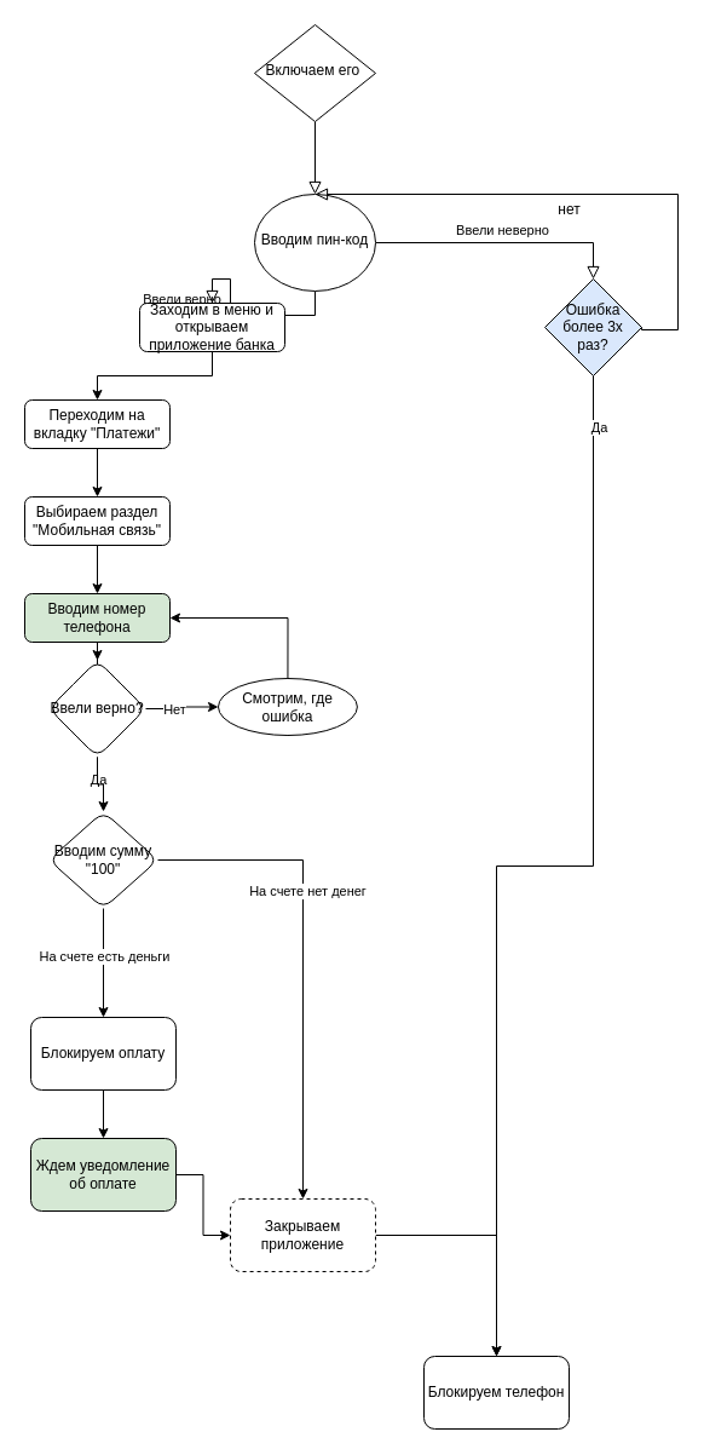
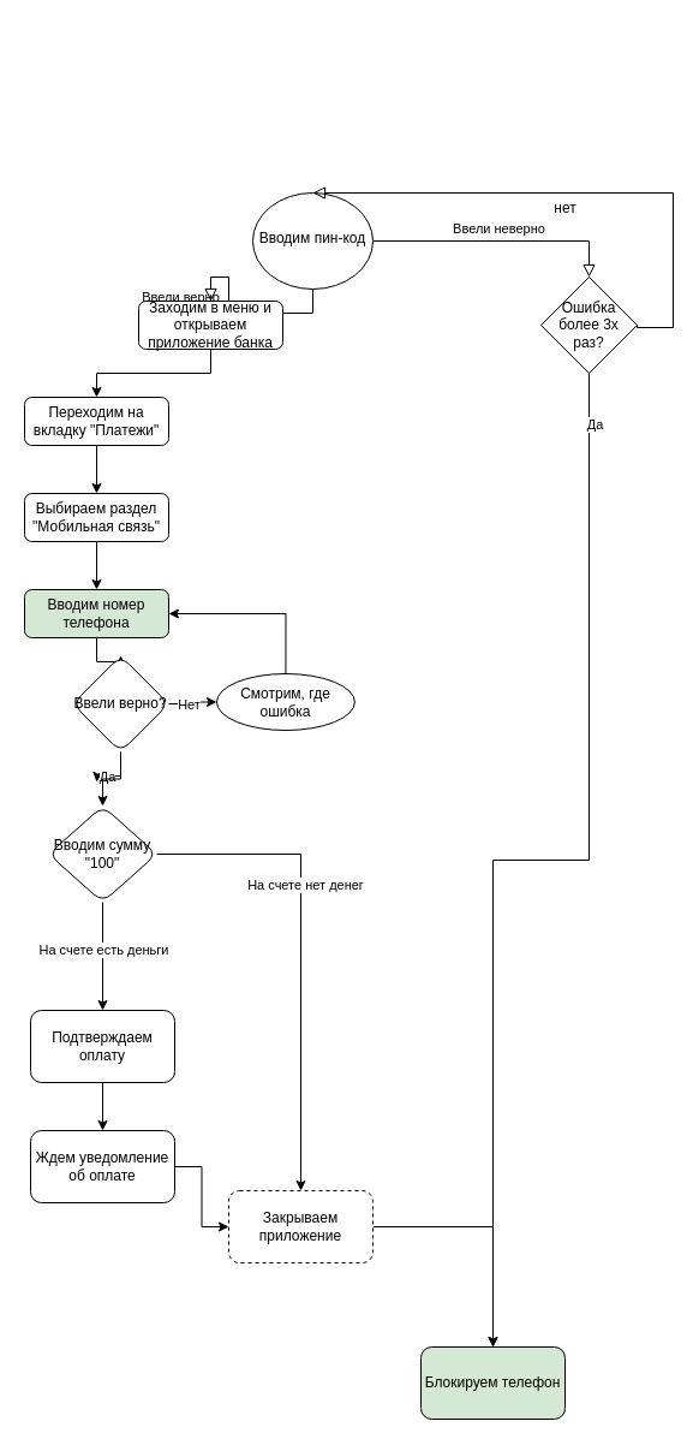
  <mxCell id="0" />
  <mxCell id="1" parent="0" />
- <mxCell id="2" value="" style="rounded=0;html=1;jettySize=auto;orthogonalLoop=1;fontSize=11;endArrow=block;endFill=0;endSize=8;strokeWidth=1;shadow=0;labelBackgroundColor=none;edgeStyle=orthogonalEdgeStyle;" parent="1" source="3" target="6" edge="1"><mxGeometry y="20" relative="1" as="geometry"><mxPoint as="offset" /></mxGeometry></mxCell>
- <mxCell id="3" value="Включаем его&amp;nbsp;" style="rhombus;whiteSpace=wrap;html=1;shadow=0;fontFamily=Helvetica;fontSize=12;align=center;strokeWidth=1;spacing=6;spacingTop=-4;" parent="1" vertex="1"><mxGeometry x="210" y="20" width="100" height="80" as="geometry" /></mxCell>
  <mxCell id="4" value="Ввели верно" style="rounded=0;html=1;jettySize=auto;orthogonalLoop=1;fontSize=11;endArrow=block;endFill=0;endSize=8;strokeWidth=1;shadow=0;labelBackgroundColor=none;edgeStyle=orthogonalEdgeStyle;" parent="1" source="6" target="8" edge="1"><mxGeometry x="0.333" y="40" relative="1" as="geometry"><mxPoint as="offset" /></mxGeometry></mxCell>
  <mxCell id="5" value="Ввели неверно" style="edgeStyle=orthogonalEdgeStyle;rounded=0;html=1;jettySize=auto;orthogonalLoop=1;fontSize=11;endArrow=block;endFill=0;endSize=8;strokeWidth=1;shadow=0;labelBackgroundColor=none;" parent="1" source="6" target="11" edge="1"><mxGeometry y="10" relative="1" as="geometry"><mxPoint as="offset" /><mxPoint x="440" y="250" as="targetPoint" /><Array as="points"><mxPoint x="490" y="200" /></Array></mxGeometry></mxCell>
  <mxCell id="6" value="Вводим пин-код" style="ellipse;whiteSpace=wrap;html=1;shadow=0;fontFamily=Helvetica;fontSize=12;align=center;strokeWidth=1;spacing=6;spacingTop=-4;" parent="1" vertex="1"><mxGeometry x="210" y="160" width="100" height="80" as="geometry" /></mxCell>
  <mxCell id="7" value="" style="edgeStyle=orthogonalEdgeStyle;rounded=0;orthogonalLoop=1;jettySize=auto;html=1;" edge="1" parent="1" source="8" target="15"><mxGeometry relative="1" as="geometry" /></mxCell>
  <mxCell id="8" value="Заходим в меню и открываем приложение банка" style="rounded=1;whiteSpace=wrap;html=1;fontSize=12;glass=0;strokeWidth=1;shadow=0;" parent="1" vertex="1"><mxGeometry x="115" y="250" width="120" height="40" as="geometry" /></mxCell>
  <mxCell id="9" style="edgeStyle=orthogonalEdgeStyle;rounded=0;orthogonalLoop=1;jettySize=auto;html=1;" edge="1" parent="1" source="11" target="39"><mxGeometry relative="1" as="geometry" /></mxCell>
  <mxCell id="10" value="Да" style="edgeLabel;html=1;align=center;verticalAlign=middle;resizable=0;points=[];" vertex="1" connectable="0" parent="9"><mxGeometry x="-0.906" y="4" relative="1" as="geometry"><mxPoint as="offset" /></mxGeometry></mxCell>
- <mxCell id="11" value="Ошибка более 3х раз?" style="rhombus;whiteSpace=wrap;html=1;fillColor=#dae8fc;" vertex="1" parent="1"><mxGeometry x="450" y="230" width="80" height="80" as="geometry" /></mxCell>
+ <mxCell id="11" value="Ошибка более 3х раз?" style="rhombus;whiteSpace=wrap;html=1;" vertex="1" parent="1"><mxGeometry x="450" y="230" width="80" height="80" as="geometry" /></mxCell>
  <mxCell id="12" value="&amp;nbsp;" style="edgeStyle=orthogonalEdgeStyle;rounded=0;html=1;jettySize=auto;orthogonalLoop=1;fontSize=11;endArrow=block;endFill=0;endSize=8;strokeWidth=1;shadow=0;labelBackgroundColor=none;entryX=0.5;entryY=0;entryDx=0;entryDy=0;exitX=1;exitY=0.5;exitDx=0;exitDy=0;" edge="1" parent="1" source="11" target="6"><mxGeometry y="10" relative="1" as="geometry"><mxPoint as="offset" /><mxPoint x="560" y="270" as="sourcePoint" /><mxPoint x="270" y="160" as="targetPoint" /><Array as="points"><mxPoint x="530" y="272" /><mxPoint x="560" y="272" /><mxPoint x="560" y="160" /></Array></mxGeometry></mxCell>
  <mxCell id="13" value="нет" style="text;html=1;align=center;verticalAlign=middle;resizable=0;points=[];autosize=1;strokeColor=none;fillColor=none;" vertex="1" parent="1"><mxGeometry x="450" y="158" width="40" height="30" as="geometry" /></mxCell>
  <mxCell id="14" value="" style="edgeStyle=orthogonalEdgeStyle;rounded=0;orthogonalLoop=1;jettySize=auto;html=1;" edge="1" parent="1" source="15" target="17"><mxGeometry relative="1" as="geometry" /></mxCell>
  <mxCell id="15" value="Переходим на вкладку &quot;Платежи&quot;" style="rounded=1;whiteSpace=wrap;html=1;fontSize=12;glass=0;strokeWidth=1;shadow=0;" vertex="1" parent="1"><mxGeometry x="20" y="330" width="120" height="40" as="geometry" /></mxCell>
  <mxCell id="16" value="" style="edgeStyle=orthogonalEdgeStyle;rounded=0;orthogonalLoop=1;jettySize=auto;html=1;" edge="1" parent="1" source="17" target="19"><mxGeometry relative="1" as="geometry" /></mxCell>
  <mxCell id="17" value="Выбираем раздел &quot;Мобильная связь&quot;" style="rounded=1;whiteSpace=wrap;html=1;fontSize=12;glass=0;strokeWidth=1;shadow=0;" vertex="1" parent="1"><mxGeometry x="20" y="410" width="120" height="40" as="geometry" /></mxCell>
  <mxCell id="18" value="" style="edgeStyle=orthogonalEdgeStyle;rounded=0;orthogonalLoop=1;jettySize=auto;html=1;" edge="1" parent="1" source="19" target="25"><mxGeometry relative="1" as="geometry" /></mxCell>
  <mxCell id="19" value="Вводим номер телефона" style="rounded=1;whiteSpace=wrap;html=1;fontSize=12;glass=0;strokeWidth=1;shadow=0;fillColor=#d5e8d4;" vertex="1" parent="1"><mxGeometry x="20" y="490" width="120" height="40" as="geometry" /></mxCell>
  <mxCell id="20" value="" style="edgeStyle=orthogonalEdgeStyle;rounded=0;orthogonalLoop=1;jettySize=auto;html=1;" edge="1" parent="1" source="25"><mxGeometry relative="1" as="geometry"><mxPoint x="80" y="650" as="targetPoint" /></mxGeometry></mxCell>
  <mxCell id="21" value="Да" style="edgeLabel;html=1;align=center;verticalAlign=middle;resizable=0;points=[];" vertex="1" connectable="0" parent="20"><mxGeometry x="0.418" relative="1" as="geometry"><mxPoint as="offset" /></mxGeometry></mxCell>
  <mxCell id="22" value="" style="edgeStyle=orthogonalEdgeStyle;rounded=0;orthogonalLoop=1;jettySize=auto;html=1;" edge="1" parent="1" source="25" target="27"><mxGeometry relative="1" as="geometry" /></mxCell>
  <mxCell id="23" value="Нет" style="edgeLabel;html=1;align=center;verticalAlign=middle;resizable=0;points=[];" vertex="1" connectable="0" parent="22"><mxGeometry x="-0.24" relative="1" as="geometry"><mxPoint as="offset" /></mxGeometry></mxCell>
  <mxCell id="24" value="" style="edgeStyle=orthogonalEdgeStyle;rounded=0;orthogonalLoop=1;jettySize=auto;html=1;" edge="1" parent="1" source="25" target="32"><mxGeometry relative="1" as="geometry" /></mxCell>
- <mxCell id="25" value="Ввели верно?" style="rhombus;whiteSpace=wrap;html=1;rounded=1;glass=0;strokeWidth=1;shadow=0;" vertex="1" parent="1"><mxGeometry x="40" y="545" width="80" height="80" as="geometry" /></mxCell>
+ <mxCell id="25" value="Ввели верно?" style="rhombus;whiteSpace=wrap;html=1;rounded=1;glass=0;strokeWidth=1;shadow=0;" vertex="1" parent="1"><mxGeometry x="60" y="545" width="80" height="80" as="geometry" /></mxCell>
  <mxCell id="26" style="edgeStyle=orthogonalEdgeStyle;rounded=0;orthogonalLoop=1;jettySize=auto;html=1;entryX=1;entryY=0.5;entryDx=0;entryDy=0;" edge="1" parent="1" source="27" target="19"><mxGeometry relative="1" as="geometry"><Array as="points"><mxPoint x="238" y="510" /></Array></mxGeometry></mxCell>
  <mxCell id="27" value="Смотрим, где ошибка" style="ellipse;whiteSpace=wrap;html=1;glass=0;strokeWidth=1;shadow=0;" vertex="1" parent="1"><mxGeometry x="180" y="560" width="114.89" height="47" as="geometry" /></mxCell>
  <mxCell id="28" value="" style="edgeStyle=orthogonalEdgeStyle;rounded=0;orthogonalLoop=1;jettySize=auto;html=1;" edge="1" parent="1" source="32" target="34"><mxGeometry relative="1" as="geometry" /></mxCell>
  <mxCell id="29" value="На счете есть деньги" style="edgeLabel;html=1;align=center;verticalAlign=middle;resizable=0;points=[];" vertex="1" connectable="0" parent="28"><mxGeometry x="-0.133" relative="1" as="geometry"><mxPoint as="offset" /></mxGeometry></mxCell>
  <mxCell id="30" value="" style="edgeStyle=orthogonalEdgeStyle;rounded=0;orthogonalLoop=1;jettySize=auto;html=1;" edge="1" parent="1" source="32" target="36"><mxGeometry relative="1" as="geometry" /></mxCell>
  <mxCell id="31" value="На счете нет денег" style="edgeLabel;html=1;align=center;verticalAlign=middle;resizable=0;points=[];" vertex="1" connectable="0" parent="30"><mxGeometry x="-0.277" y="3" relative="1" as="geometry"><mxPoint as="offset" /></mxGeometry></mxCell>
  <mxCell id="32" value="Вводим сумму &quot;100&quot;" style="rhombus;whiteSpace=wrap;html=1;rounded=1;glass=0;strokeWidth=1;shadow=0;" vertex="1" parent="1"><mxGeometry x="40" y="670" width="90" height="80" as="geometry" /></mxCell>
  <mxCell id="33" value="" style="edgeStyle=orthogonalEdgeStyle;rounded=0;orthogonalLoop=1;jettySize=auto;html=1;" edge="1" parent="1" source="34" target="38"><mxGeometry relative="1" as="geometry" /></mxCell>
- <mxCell id="34" value="Блокируем оплату" style="whiteSpace=wrap;html=1;rounded=1;glass=0;strokeWidth=1;shadow=0;" vertex="1" parent="1"><mxGeometry x="25" y="840" width="120" height="60" as="geometry" /></mxCell>
+ <mxCell id="34" value="Подтверждаем оплату" style="whiteSpace=wrap;html=1;rounded=1;glass=0;strokeWidth=1;shadow=0;" vertex="1" parent="1"><mxGeometry x="25" y="840" width="120" height="60" as="geometry" /></mxCell>
  <mxCell id="35" value="" style="edgeStyle=orthogonalEdgeStyle;rounded=0;orthogonalLoop=1;jettySize=auto;html=1;" edge="1" parent="1" source="36" target="39"><mxGeometry relative="1" as="geometry" /></mxCell>
  <mxCell id="36" value="Закрываем приложение" style="whiteSpace=wrap;html=1;rounded=1;glass=0;strokeWidth=1;shadow=0;dashed=1;" vertex="1" parent="1"><mxGeometry x="190" y="990" width="120" height="60" as="geometry" /></mxCell>
  <mxCell id="37" style="edgeStyle=orthogonalEdgeStyle;rounded=0;orthogonalLoop=1;jettySize=auto;html=1;" edge="1" parent="1" source="38" target="36"><mxGeometry relative="1" as="geometry" /></mxCell>
- <mxCell id="38" value="Ждем уведомление об оплате" style="whiteSpace=wrap;html=1;rounded=1;glass=0;strokeWidth=1;shadow=0;fillColor=#d5e8d4;" vertex="1" parent="1"><mxGeometry x="25" y="940" width="120" height="60" as="geometry" /></mxCell>
- <mxCell id="39" value="Блокируем телефон" style="whiteSpace=wrap;html=1;rounded=1;glass=0;strokeWidth=1;shadow=0;" vertex="1" parent="1"><mxGeometry x="350" y="1120" width="120" height="60" as="geometry" /></mxCell>
+ <mxCell id="38" value="Ждем уведомление об оплате" style="whiteSpace=wrap;html=1;rounded=1;glass=0;strokeWidth=1;shadow=0;" vertex="1" parent="1"><mxGeometry x="25" y="940" width="120" height="60" as="geometry" /></mxCell>
+ <mxCell id="39" value="Блокируем телефон" style="whiteSpace=wrap;html=1;rounded=1;glass=0;strokeWidth=1;shadow=0;fillColor=#d5e8d4;" vertex="1" parent="1"><mxGeometry x="350" y="1120" width="120" height="60" as="geometry" /></mxCell>
